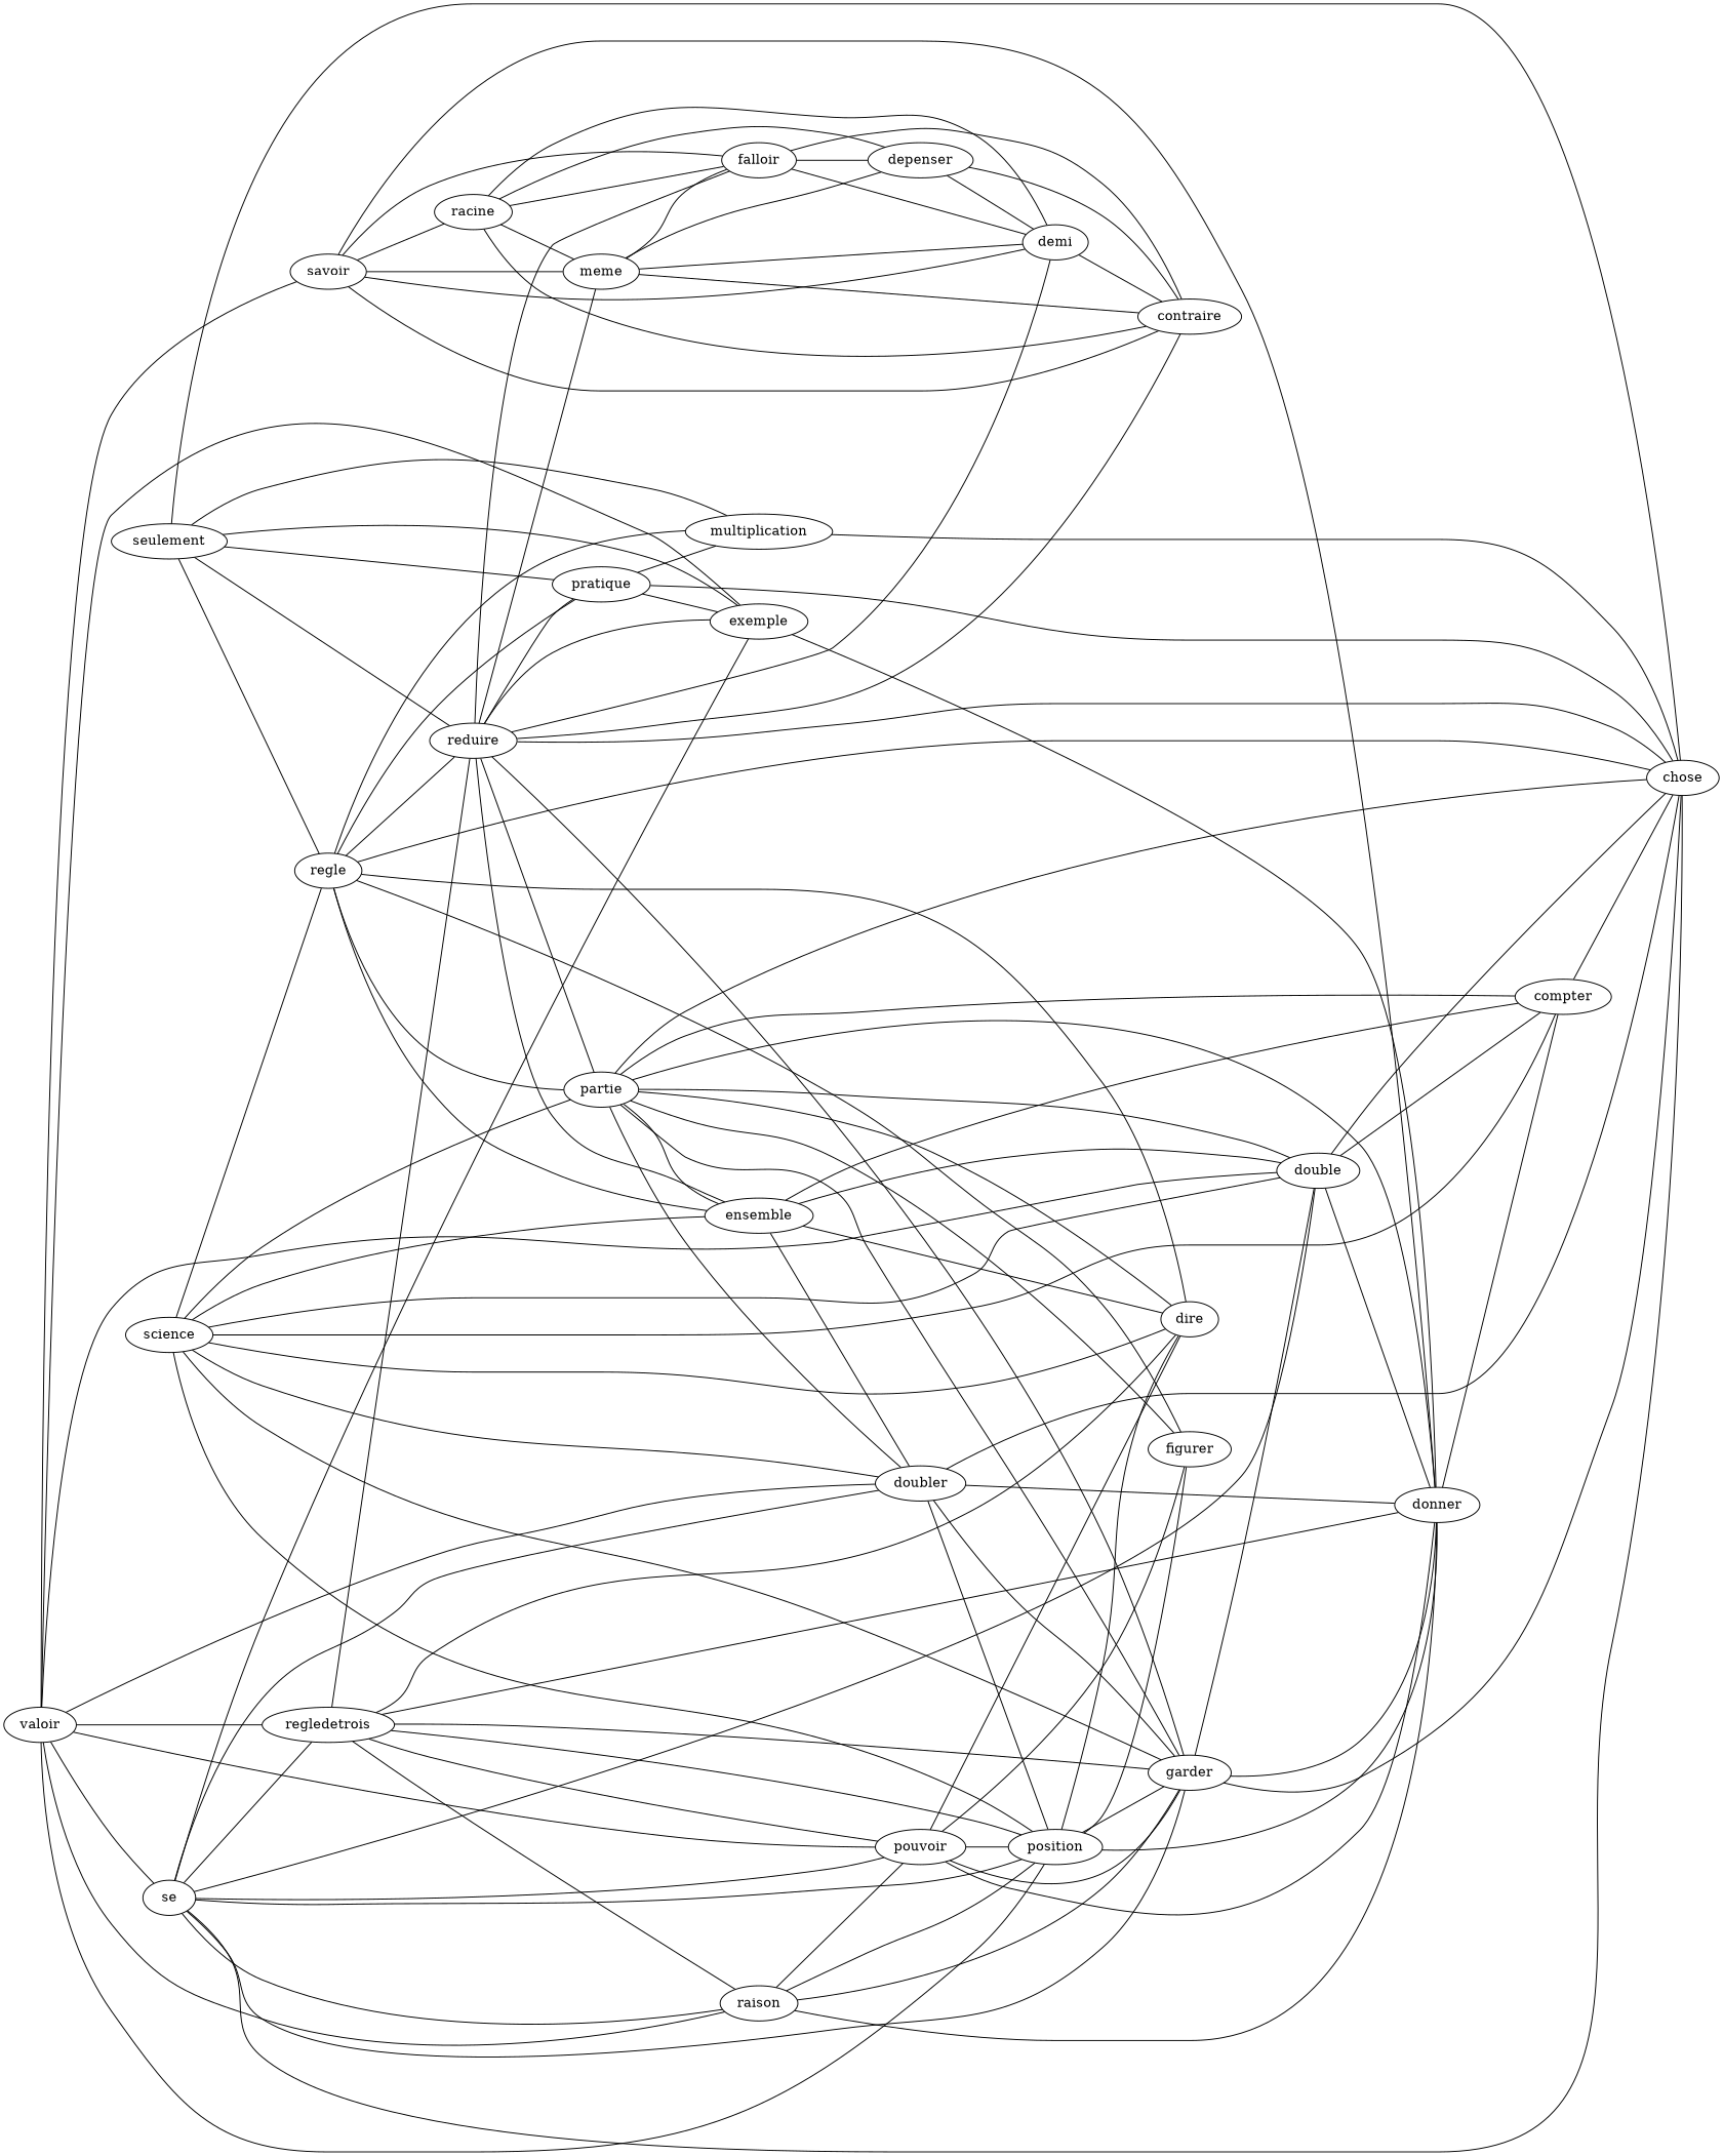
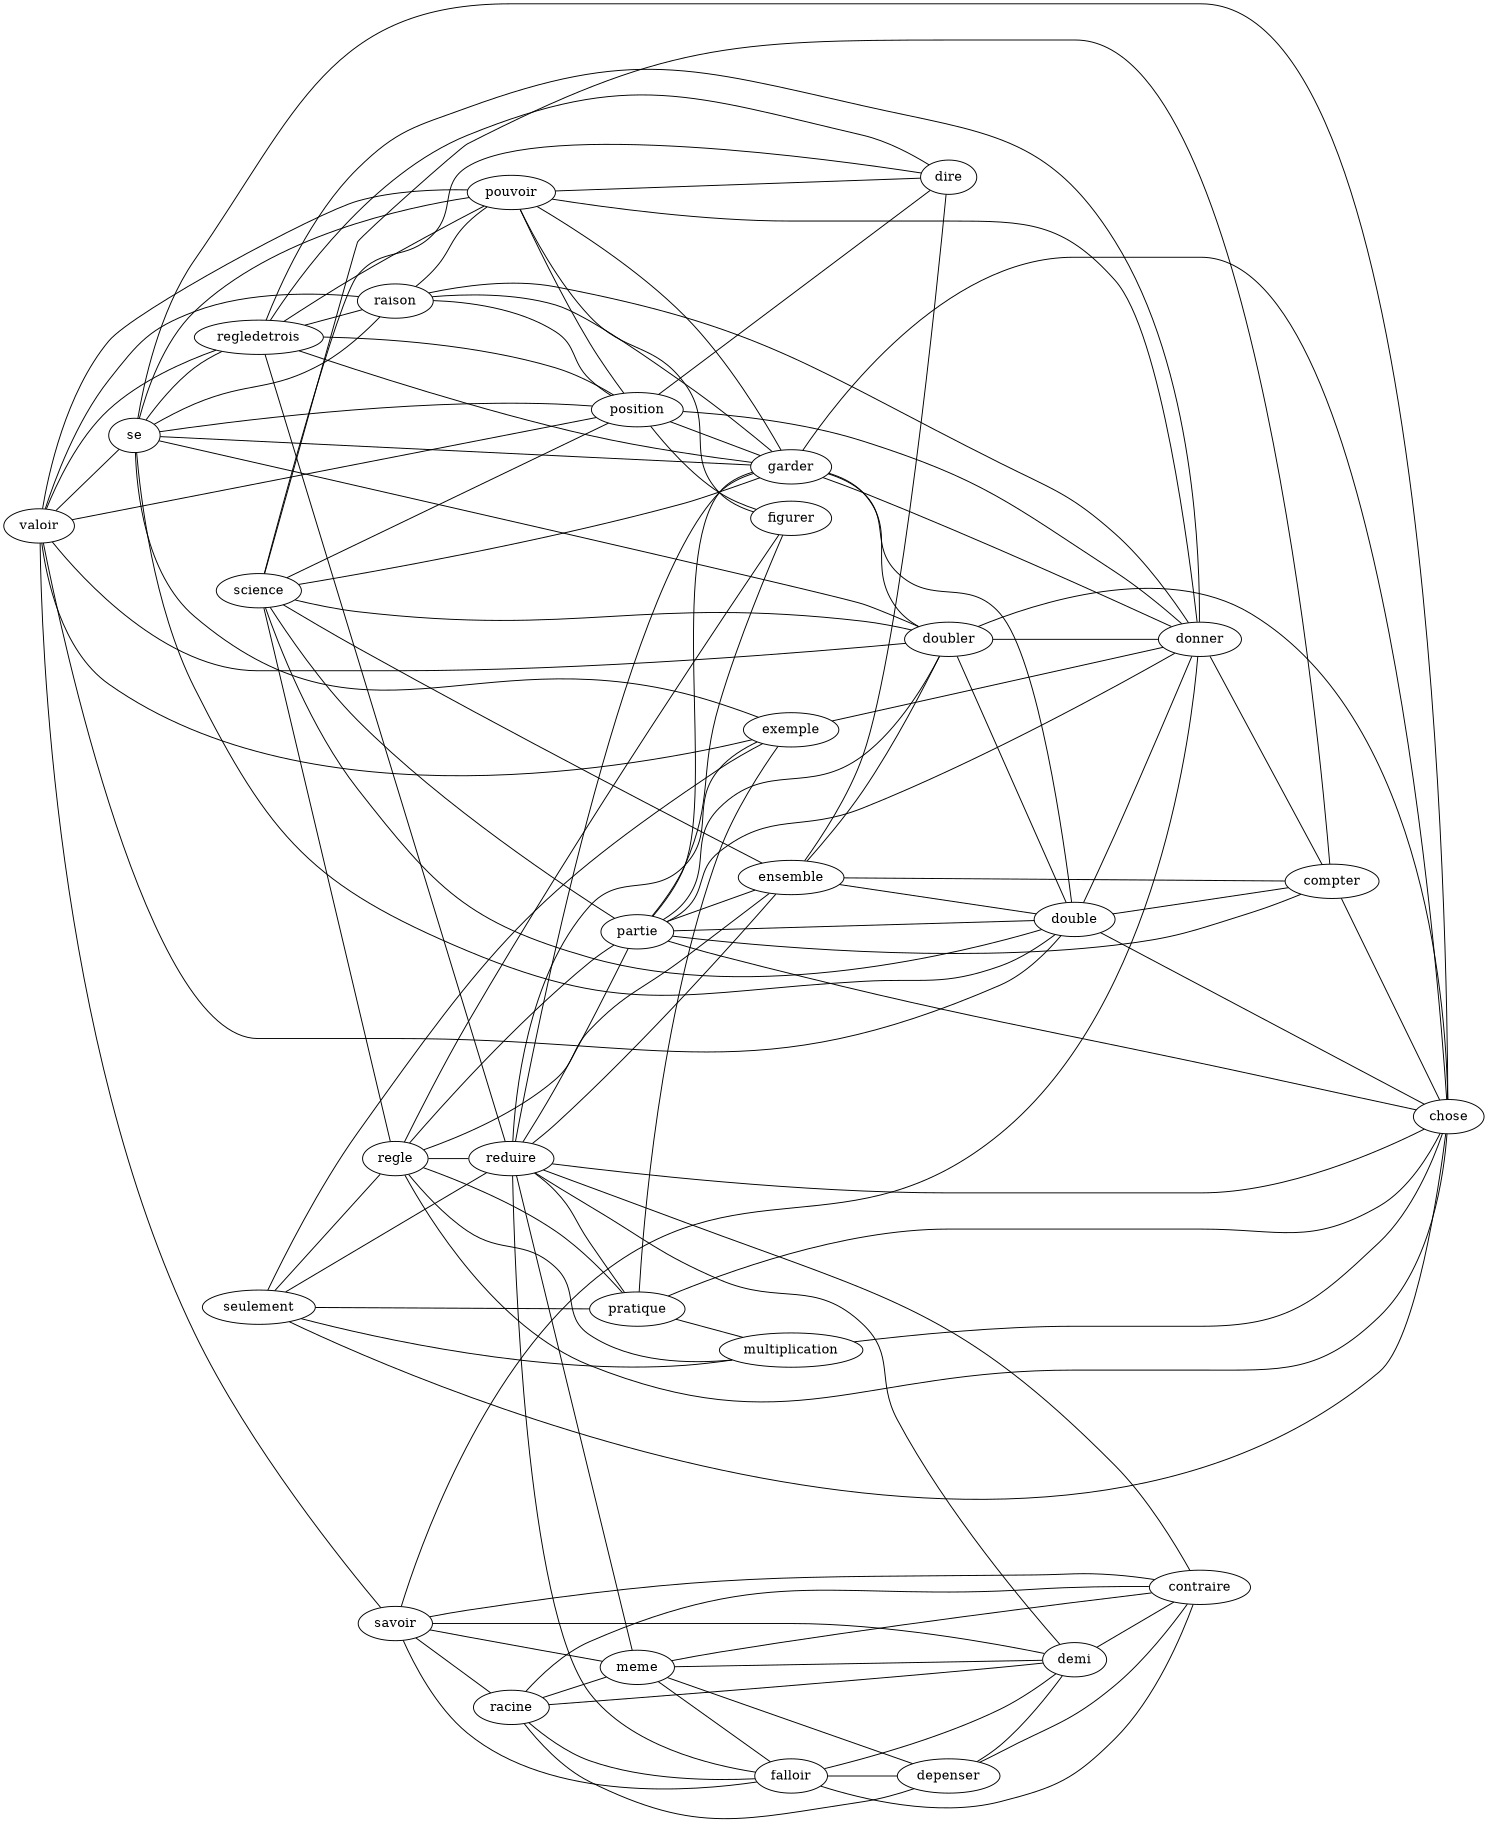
  graph {
    rankdir=LR
    compter
    chose
    demi
    contraire
    depenser
    donner
    double
    doubler
    ensemble
    dire
    exemple
    falloir
    garder
    meme
    multiplication
    partie
    figurer
    position
    pouvoir
    pratique
    racine
    raison
    reduire
    regle
    regledetrois
    savoir
    science
    se
    seulement
    valoir
    compter -- chose
    demi -- contraire
    depenser -- demi
    depenser -- contraire
    donner -- compter
    double -- compter
    double -- chose
    double -- donner
    doubler -- chose
    doubler -- donner
-   doubler -- position
+   doubler -- double
    ensemble -- compter
    ensemble -- double
    ensemble -- doubler
    ensemble -- dire
    exemple -- donner
    falloir -- demi
    falloir -- contraire
    falloir -- depenser
    garder -- chose
    garder -- donner
    garder -- double
    garder -- doubler
    meme -- demi
    meme -- contraire
    meme -- depenser
    meme -- falloir
    multiplication -- chose
    partie -- compter
    partie -- chose
    partie -- donner
    partie -- double
    partie -- doubler
    partie -- ensemble
-   partie -- dire
    partie -- garder
    partie -- figurer
    position -- donner
    position -- dire
    position -- garder
    position -- figurer
    pouvoir -- donner
    pouvoir -- dire
    pouvoir -- garder
    pouvoir -- figurer
    pouvoir -- position
    pratique -- chose
    pratique -- exemple
    pratique -- multiplication
    racine -- demi
    racine -- contraire
    racine -- depenser
    racine -- falloir
    racine -- meme
    raison -- donner
    raison -- garder
    raison -- position
    raison -- pouvoir
    reduire -- chose
    reduire -- demi
    reduire -- contraire
    reduire -- ensemble
    reduire -- exemple
    reduire -- falloir
    reduire -- garder
    reduire -- meme
    reduire -- partie
    reduire -- pratique
    regle -- chose
    regle -- ensemble
-   regle -- dire
    regle -- multiplication
    regle -- partie
    regle -- figurer
    regle -- pratique
    regle -- reduire
    regledetrois -- donner
    regledetrois -- dire
    regledetrois -- garder
    regledetrois -- position
    regledetrois -- pouvoir
    regledetrois -- raison
    regledetrois -- reduire
    savoir -- demi
    savoir -- contraire
    savoir -- donner
    savoir -- falloir
    savoir -- meme
    savoir -- racine
    science -- compter
    science -- double
    science -- doubler
    science -- ensemble
    science -- dire
    science -- garder
    science -- partie
    science -- position
    science -- regle
    se -- chose
    se -- double
    se -- doubler
    se -- exemple
    se -- garder
    se -- position
    se -- pouvoir
    se -- raison
    se -- regledetrois
    seulement -- chose
    seulement -- exemple
    seulement -- multiplication
    seulement -- pratique
    seulement -- reduire
    seulement -- regle
    valoir -- double
    valoir -- doubler
    valoir -- exemple
    valoir -- position
    valoir -- pouvoir
    valoir -- raison
    valoir -- regledetrois
    valoir -- savoir
    valoir -- se
  }
